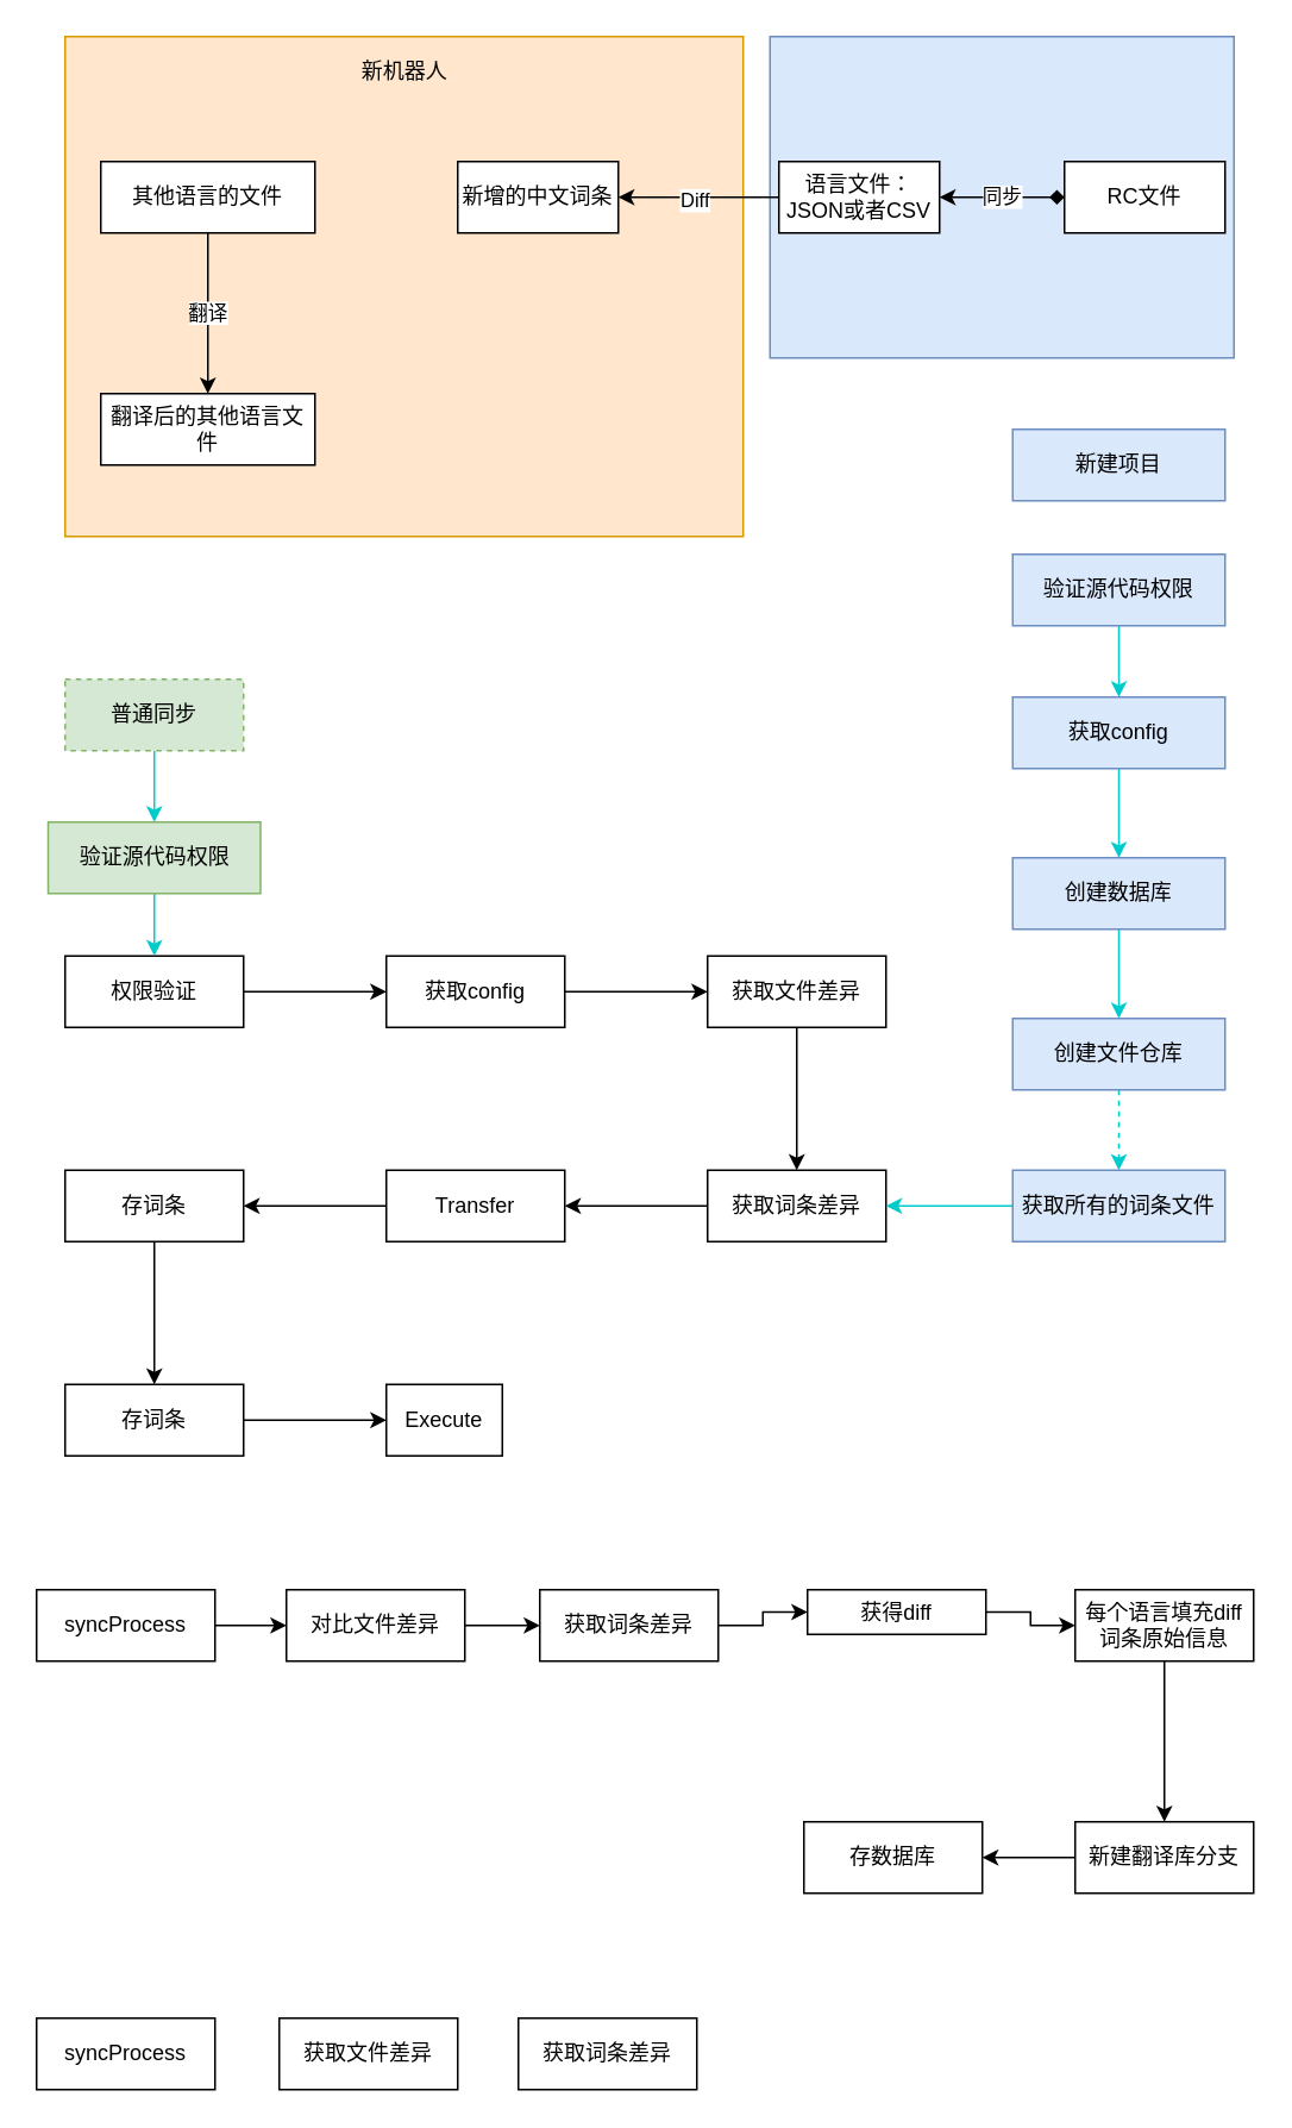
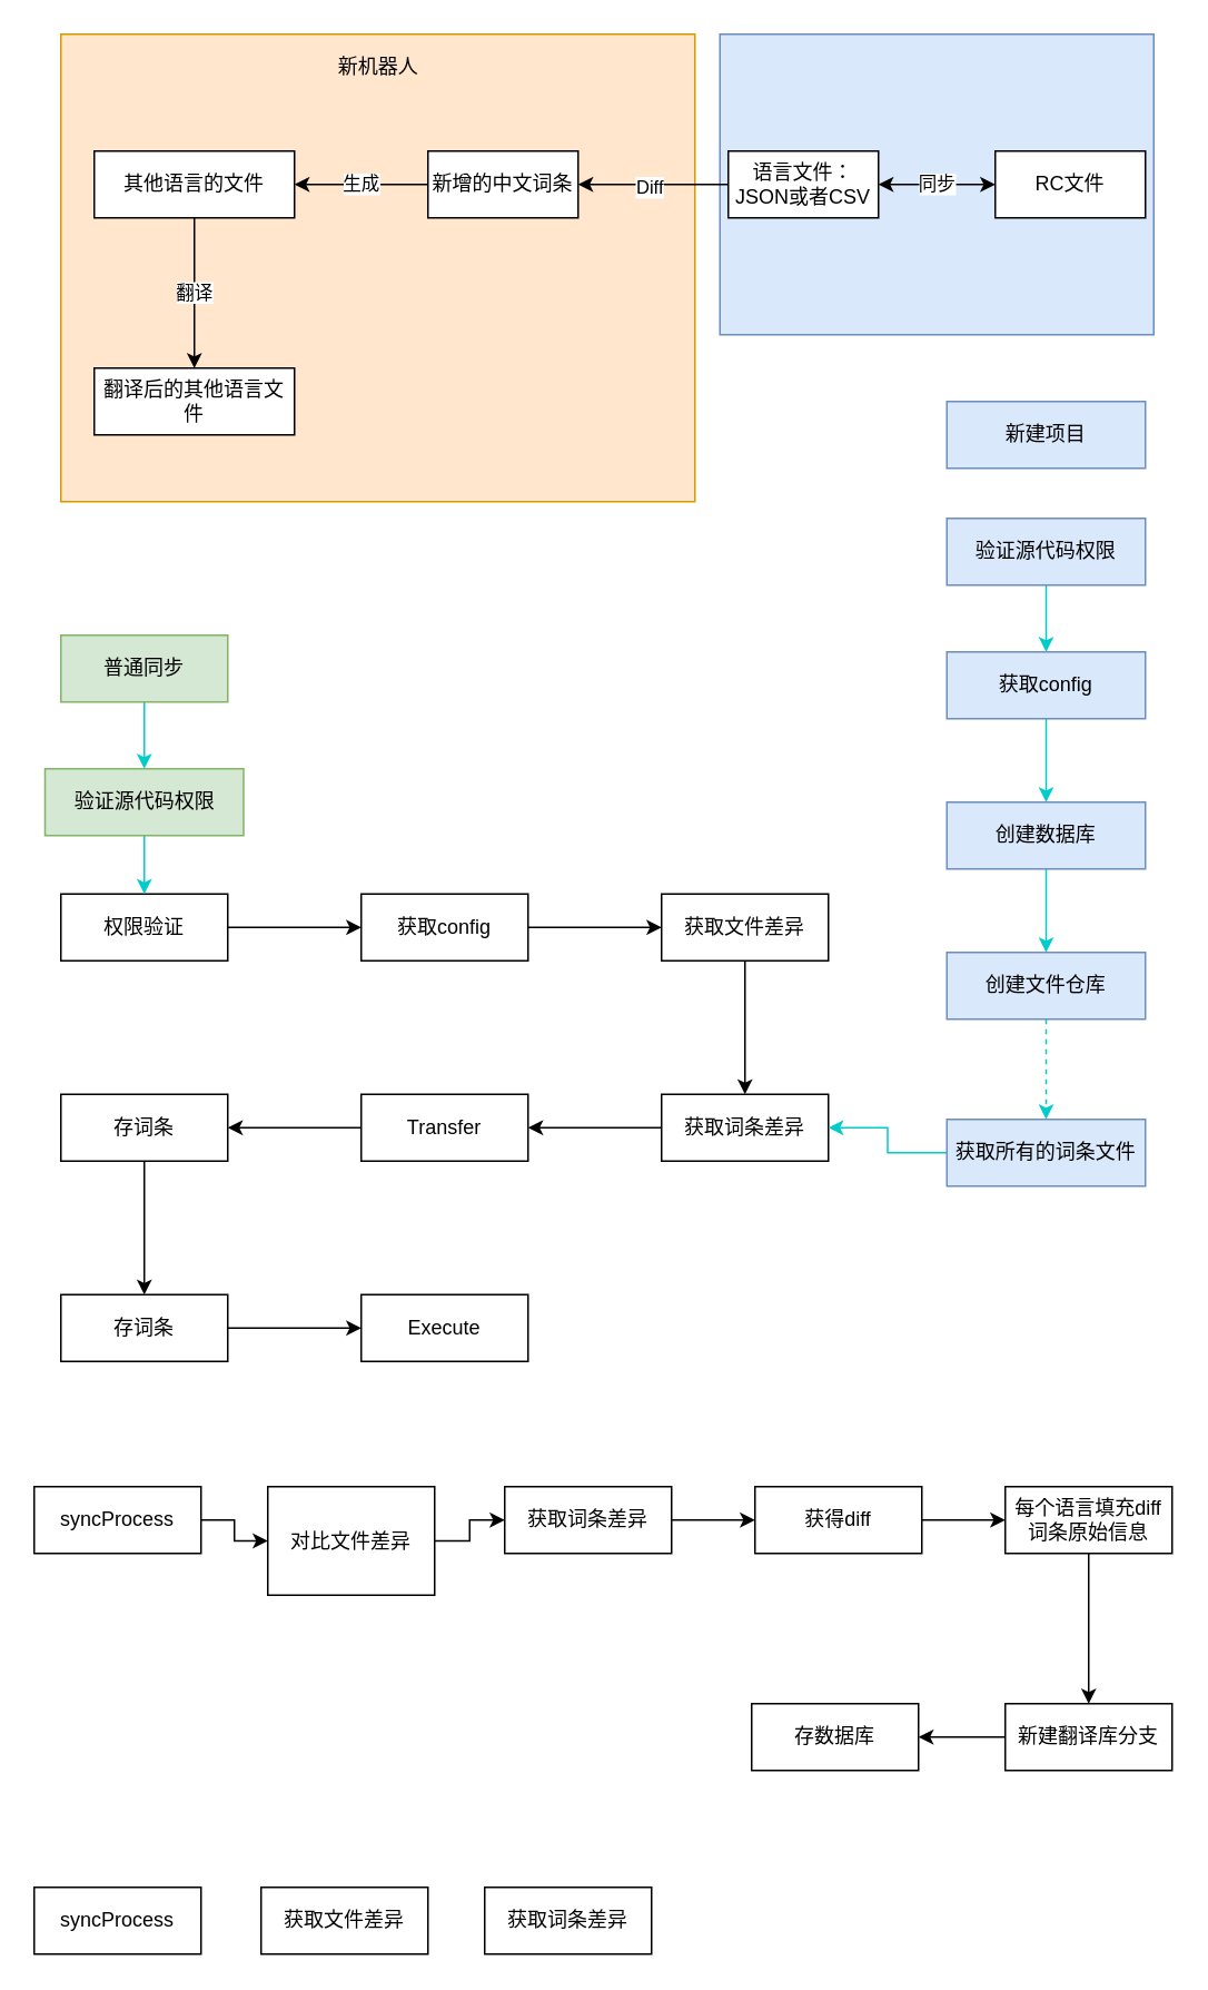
  <mxCell id="0" />
  <mxCell id="1" parent="0" />
  <mxCell id="2" value="" style="rounded=0;whiteSpace=wrap;html=1;fillColor=#ffe6cc;strokeColor=#d79b00;" parent="1" vertex="1"><mxGeometry x="36" y="20" width="380" height="280" as="geometry" /></mxCell>
  <mxCell id="3" value="" style="rounded=0;whiteSpace=wrap;html=1;fillColor=#dae8fc;strokeColor=#6c8ebf;" parent="1" vertex="1"><mxGeometry x="431" y="20" width="260" height="180" as="geometry" /></mxCell>
  <mxCell id="4" style="edgeStyle=orthogonalEdgeStyle;rounded=0;orthogonalLoop=1;jettySize=auto;html=1;startArrow=classic;startFill=1;entryX=0;entryY=0.5;entryDx=0;entryDy=0;endArrow=none;endFill=0;" parent="1" source="7" target="9" edge="1"><mxGeometry relative="1" as="geometry"><mxPoint x="146" y="110" as="targetPoint" /></mxGeometry></mxCell>
  <mxCell id="5" value="Diff" style="edgeLabel;html=1;align=center;verticalAlign=middle;resizable=0;points=[];" parent="4" vertex="1" connectable="0"><mxGeometry x="-0.067" y="-1" relative="1" as="geometry"><mxPoint as="offset" /></mxGeometry></mxCell>
+ <mxCell id="6" value="生成" style="edgeStyle=orthogonalEdgeStyle;rounded=0;orthogonalLoop=1;jettySize=auto;html=1;startArrow=none;startFill=0;endArrow=classic;endFill=1;entryX=1;entryY=0.5;entryDx=0;entryDy=0;" parent="1" source="7" target="12" edge="1"><mxGeometry relative="1" as="geometry"><mxPoint x="186" y="110" as="targetPoint" /></mxGeometry></mxCell>
  <mxCell id="7" value="新增的中文词条" style="rounded=0;whiteSpace=wrap;html=1;" parent="1" vertex="1"><mxGeometry x="256" y="90" width="90" height="40" as="geometry" /></mxCell>
- <mxCell id="8" value="同步" style="edgeStyle=orthogonalEdgeStyle;rounded=0;orthogonalLoop=1;jettySize=auto;html=1;entryX=0;entryY=0.5;entryDx=0;entryDy=0;startArrow=classic;startFill=1;endArrow=diamond;endFill=1;" parent="1" source="9" target="10" edge="1"><mxGeometry relative="1" as="geometry" /></mxCell>
+ <mxCell id="8" value="同步" style="edgeStyle=orthogonalEdgeStyle;rounded=0;orthogonalLoop=1;jettySize=auto;html=1;entryX=0;entryY=0.5;entryDx=0;entryDy=0;startArrow=classic;startFill=1;endArrow=classic;endFill=1;" parent="1" source="9" target="10" edge="1"><mxGeometry relative="1" as="geometry" /></mxCell>
  <mxCell id="9" value="语言文件：JSON或者CSV" style="rounded=0;whiteSpace=wrap;html=1;" parent="1" vertex="1"><mxGeometry x="436" y="90" width="90" height="40" as="geometry" /></mxCell>
  <mxCell id="10" value="RC文件" style="rounded=0;whiteSpace=wrap;html=1;" parent="1" vertex="1"><mxGeometry x="596" y="90" width="90" height="40" as="geometry" /></mxCell>
  <mxCell id="11" value="翻译" style="edgeStyle=orthogonalEdgeStyle;rounded=0;orthogonalLoop=1;jettySize=auto;html=1;entryX=0.5;entryY=0;entryDx=0;entryDy=0;startArrow=none;startFill=0;endArrow=classic;endFill=1;" parent="1" source="12" target="13" edge="1"><mxGeometry relative="1" as="geometry" /></mxCell>
  <mxCell id="12" value="其他语言的文件" style="rounded=0;whiteSpace=wrap;html=1;" parent="1" vertex="1"><mxGeometry x="56" y="90" width="120" height="40" as="geometry" /></mxCell>
  <mxCell id="13" value="翻译后的其他语言文件" style="rounded=0;whiteSpace=wrap;html=1;" parent="1" vertex="1"><mxGeometry x="56" y="220" width="120" height="40" as="geometry" /></mxCell>
  <mxCell id="14" value="新机器人" style="text;html=1;align=center;verticalAlign=middle;resizable=0;points=[];autosize=1;" parent="1" vertex="1"><mxGeometry x="196" y="30" width="60" height="20" as="geometry" /></mxCell>
  <mxCell id="15" value="" style="edgeStyle=orthogonalEdgeStyle;rounded=0;orthogonalLoop=1;jettySize=auto;html=1;" edge="1" parent="1" source="16" target="18"><mxGeometry relative="1" as="geometry" /></mxCell>
  <mxCell id="16" value="权限验证" style="rounded=0;whiteSpace=wrap;html=1;" vertex="1" parent="1"><mxGeometry x="36" y="535" width="100" height="40" as="geometry" /></mxCell>
  <mxCell id="17" value="" style="edgeStyle=orthogonalEdgeStyle;rounded=0;orthogonalLoop=1;jettySize=auto;html=1;" edge="1" parent="1" source="18" target="20"><mxGeometry relative="1" as="geometry" /></mxCell>
  <mxCell id="18" value="获取config" style="rounded=0;whiteSpace=wrap;html=1;" vertex="1" parent="1"><mxGeometry x="216" y="535" width="100" height="40" as="geometry" /></mxCell>
  <mxCell id="19" value="" style="edgeStyle=orthogonalEdgeStyle;rounded=0;orthogonalLoop=1;jettySize=auto;html=1;" edge="1" parent="1" source="20" target="22"><mxGeometry relative="1" as="geometry" /></mxCell>
  <mxCell id="20" value="获取文件差异" style="rounded=0;whiteSpace=wrap;html=1;" vertex="1" parent="1"><mxGeometry x="396" y="535" width="100" height="40" as="geometry" /></mxCell>
  <mxCell id="21" value="" style="edgeStyle=orthogonalEdgeStyle;rounded=0;orthogonalLoop=1;jettySize=auto;html=1;" edge="1" parent="1" source="22" target="24"><mxGeometry relative="1" as="geometry" /></mxCell>
  <mxCell id="22" value="获取词条差异" style="rounded=0;whiteSpace=wrap;html=1;" vertex="1" parent="1"><mxGeometry x="396" y="655" width="100" height="40" as="geometry" /></mxCell>
  <mxCell id="23" value="" style="edgeStyle=orthogonalEdgeStyle;rounded=0;orthogonalLoop=1;jettySize=auto;html=1;" edge="1" parent="1" source="24" target="26"><mxGeometry relative="1" as="geometry" /></mxCell>
  <mxCell id="24" value="Transfer" style="rounded=0;whiteSpace=wrap;html=1;" vertex="1" parent="1"><mxGeometry x="216" y="655" width="100" height="40" as="geometry" /></mxCell>
  <mxCell id="25" value="" style="edgeStyle=orthogonalEdgeStyle;rounded=0;orthogonalLoop=1;jettySize=auto;html=1;" edge="1" parent="1" source="26" target="28"><mxGeometry relative="1" as="geometry" /></mxCell>
  <mxCell id="26" value="存词条" style="rounded=0;whiteSpace=wrap;html=1;" vertex="1" parent="1"><mxGeometry x="36" y="655" width="100" height="40" as="geometry" /></mxCell>
  <mxCell id="27" value="" style="edgeStyle=orthogonalEdgeStyle;rounded=0;orthogonalLoop=1;jettySize=auto;html=1;" edge="1" parent="1" source="28" target="29"><mxGeometry relative="1" as="geometry" /></mxCell>
  <mxCell id="28" value="存词条" style="rounded=0;whiteSpace=wrap;html=1;" vertex="1" parent="1"><mxGeometry x="36" y="775" width="100" height="40" as="geometry" /></mxCell>
- <mxCell id="29" value="Execute" style="rounded=0;whiteSpace=wrap;html=1;" vertex="1" parent="1"><mxGeometry x="216" y="775" width="65" height="40" as="geometry" /></mxCell>
+ <mxCell id="29" value="Execute" style="rounded=0;whiteSpace=wrap;html=1;" vertex="1" parent="1"><mxGeometry x="216" y="775" width="100" height="40" as="geometry" /></mxCell>
  <mxCell id="30" value="" style="edgeStyle=orthogonalEdgeStyle;rounded=0;orthogonalLoop=1;jettySize=auto;html=1;strokeColor=#00CCCC;" edge="1" parent="1" source="31" target="33"><mxGeometry relative="1" as="geometry" /></mxCell>
  <mxCell id="31" value="获取config" style="rounded=0;whiteSpace=wrap;html=1;fillColor=#dae8fc;strokeColor=#6c8ebf;" vertex="1" parent="1"><mxGeometry x="567" y="390" width="119" height="40" as="geometry" /></mxCell>
  <mxCell id="32" value="" style="edgeStyle=orthogonalEdgeStyle;rounded=0;orthogonalLoop=1;jettySize=auto;html=1;strokeColor=#00CCCC;" edge="1" parent="1" source="33" target="35"><mxGeometry relative="1" as="geometry" /></mxCell>
  <mxCell id="33" value="创建数据库" style="rounded=0;whiteSpace=wrap;html=1;fillColor=#dae8fc;strokeColor=#6c8ebf;" vertex="1" parent="1"><mxGeometry x="567" y="480" width="119" height="40" as="geometry" /></mxCell>
  <mxCell id="34" value="" style="edgeStyle=orthogonalEdgeStyle;rounded=0;orthogonalLoop=1;jettySize=auto;html=1;strokeColor=#00CCCC;dashed=1;" edge="1" parent="1" source="35" target="37"><mxGeometry relative="1" as="geometry" /></mxCell>
  <mxCell id="35" value="创建文件仓库" style="rounded=0;whiteSpace=wrap;html=1;fillColor=#dae8fc;strokeColor=#6c8ebf;" vertex="1" parent="1"><mxGeometry x="567" y="570" width="119" height="40" as="geometry" /></mxCell>
  <mxCell id="36" style="edgeStyle=orthogonalEdgeStyle;rounded=0;orthogonalLoop=1;jettySize=auto;html=1;entryX=1;entryY=0.5;entryDx=0;entryDy=0;strokeColor=#00CCCC;" edge="1" parent="1" source="37" target="22"><mxGeometry relative="1" as="geometry" /></mxCell>
- <mxCell id="37" value="获取所有的词条文件" style="rounded=0;whiteSpace=wrap;html=1;fillColor=#dae8fc;strokeColor=#6c8ebf;" vertex="1" parent="1"><mxGeometry x="567" y="655" width="119" height="40" as="geometry" /></mxCell>
+ <mxCell id="37" value="获取所有的词条文件" style="rounded=0;whiteSpace=wrap;html=1;fillColor=#dae8fc;strokeColor=#6c8ebf;" vertex="1" parent="1"><mxGeometry x="567" y="670" width="119" height="40" as="geometry" /></mxCell>
  <mxCell id="38" style="edgeStyle=orthogonalEdgeStyle;rounded=0;orthogonalLoop=1;jettySize=auto;html=1;entryX=0.5;entryY=0;entryDx=0;entryDy=0;strokeColor=#00CCCC;" edge="1" parent="1" source="39" target="31"><mxGeometry relative="1" as="geometry" /></mxCell>
  <mxCell id="39" value="验证源代码权限" style="rounded=0;whiteSpace=wrap;html=1;fillColor=#dae8fc;strokeColor=#6c8ebf;" vertex="1" parent="1"><mxGeometry x="567" y="310" width="119" height="40" as="geometry" /></mxCell>
  <mxCell id="40" value="新建项目" style="rounded=0;whiteSpace=wrap;html=1;fillColor=#dae8fc;strokeColor=#6c8ebf;" vertex="1" parent="1"><mxGeometry x="567" y="240" width="119" height="40" as="geometry" /></mxCell>
  <mxCell id="41" value="" style="edgeStyle=orthogonalEdgeStyle;rounded=0;orthogonalLoop=1;jettySize=auto;html=1;strokeColor=#00CCCC;" edge="1" parent="1" source="42" target="44"><mxGeometry relative="1" as="geometry"><Array as="points"><mxPoint x="86" y="450" /><mxPoint x="86" y="450" /></Array></mxGeometry></mxCell>
- <mxCell id="42" value="普通同步" style="rounded=0;whiteSpace=wrap;html=1;fillColor=#d5e8d4;strokeColor=#82b366;dashed=1;" vertex="1" parent="1"><mxGeometry x="36" y="380" width="100" height="40" as="geometry" /></mxCell>
+ <mxCell id="42" value="普通同步" style="rounded=0;whiteSpace=wrap;html=1;fillColor=#d5e8d4;strokeColor=#82b366;" vertex="1" parent="1"><mxGeometry x="36" y="380" width="100" height="40" as="geometry" /></mxCell>
  <mxCell id="43" style="edgeStyle=orthogonalEdgeStyle;rounded=0;orthogonalLoop=1;jettySize=auto;html=1;entryX=0.5;entryY=0;entryDx=0;entryDy=0;strokeColor=#00CCCC;" edge="1" parent="1" source="44" target="16"><mxGeometry relative="1" as="geometry" /></mxCell>
  <mxCell id="44" value="验证源代码权限" style="rounded=0;whiteSpace=wrap;html=1;fillColor=#d5e8d4;strokeColor=#82b366;" vertex="1" parent="1"><mxGeometry x="26.5" y="460" width="119" height="40" as="geometry" /></mxCell>
  <mxCell id="45" style="edgeStyle=orthogonalEdgeStyle;rounded=0;orthogonalLoop=1;jettySize=auto;html=1;entryX=0;entryY=0.5;entryDx=0;entryDy=0;strokeColor=#000000;" edge="1" parent="1" source="46" target="48"><mxGeometry relative="1" as="geometry" /></mxCell>
- <mxCell id="46" value="对比文件差异" style="rounded=0;whiteSpace=wrap;html=1;" vertex="1" parent="1"><mxGeometry x="160" y="890" width="100" height="40" as="geometry" /></mxCell>
+ <mxCell id="46" value="对比文件差异" style="rounded=0;whiteSpace=wrap;html=1;" vertex="1" parent="1"><mxGeometry x="160" y="890" width="100" height="65" as="geometry" /></mxCell>
  <mxCell id="47" style="edgeStyle=orthogonalEdgeStyle;rounded=0;orthogonalLoop=1;jettySize=auto;html=1;strokeColor=#000000;" edge="1" parent="1" source="48" target="50"><mxGeometry relative="1" as="geometry" /></mxCell>
  <mxCell id="48" value="获取词条差异" style="rounded=0;whiteSpace=wrap;html=1;" vertex="1" parent="1"><mxGeometry x="302" y="890" width="100" height="40" as="geometry" /></mxCell>
  <mxCell id="49" style="edgeStyle=orthogonalEdgeStyle;rounded=0;orthogonalLoop=1;jettySize=auto;html=1;entryX=0;entryY=0.5;entryDx=0;entryDy=0;strokeColor=#000000;" edge="1" parent="1" source="50" target="52"><mxGeometry relative="1" as="geometry" /></mxCell>
- <mxCell id="50" value="获得diff" style="rounded=0;whiteSpace=wrap;html=1;" vertex="1" parent="1"><mxGeometry x="452" y="890" width="100" height="25" as="geometry" /></mxCell>
+ <mxCell id="50" value="获得diff" style="rounded=0;whiteSpace=wrap;html=1;" vertex="1" parent="1"><mxGeometry x="452" y="890" width="100" height="40" as="geometry" /></mxCell>
  <mxCell id="51" style="edgeStyle=orthogonalEdgeStyle;rounded=0;orthogonalLoop=1;jettySize=auto;html=1;entryX=0.5;entryY=0;entryDx=0;entryDy=0;strokeColor=#000000;" edge="1" parent="1" source="52" target="54"><mxGeometry relative="1" as="geometry" /></mxCell>
  <mxCell id="52" value="每个语言填充diff词条原始信息" style="rounded=0;whiteSpace=wrap;html=1;" vertex="1" parent="1"><mxGeometry x="602" y="890" width="100" height="40" as="geometry" /></mxCell>
  <mxCell id="53" style="edgeStyle=orthogonalEdgeStyle;rounded=0;orthogonalLoop=1;jettySize=auto;html=1;entryX=1;entryY=0.5;entryDx=0;entryDy=0;strokeColor=#000000;" edge="1" parent="1" source="54" target="57"><mxGeometry relative="1" as="geometry" /></mxCell>
  <mxCell id="54" value="新建翻译库分支" style="rounded=0;whiteSpace=wrap;html=1;" vertex="1" parent="1"><mxGeometry x="602" y="1020" width="100" height="40" as="geometry" /></mxCell>
  <mxCell id="55" style="edgeStyle=orthogonalEdgeStyle;rounded=0;orthogonalLoop=1;jettySize=auto;html=1;entryX=0;entryY=0.5;entryDx=0;entryDy=0;" edge="1" parent="1" source="56" target="46"><mxGeometry relative="1" as="geometry" /></mxCell>
  <mxCell id="56" value="syncProcess" style="rounded=0;whiteSpace=wrap;html=1;" vertex="1" parent="1"><mxGeometry x="20" y="890" width="100" height="40" as="geometry" /></mxCell>
  <mxCell id="57" value="存数据库" style="rounded=0;whiteSpace=wrap;html=1;" vertex="1" parent="1"><mxGeometry x="450" y="1020" width="100" height="40" as="geometry" /></mxCell>
  <mxCell id="58" value="syncProcess" style="rounded=0;whiteSpace=wrap;html=1;" vertex="1" parent="1"><mxGeometry x="20" y="1130" width="100" height="40" as="geometry" /></mxCell>
  <mxCell id="59" value="获取文件差异" style="rounded=0;whiteSpace=wrap;html=1;" vertex="1" parent="1"><mxGeometry x="156" y="1130" width="100" height="40" as="geometry" /></mxCell>
  <mxCell id="60" value="获取词条差异" style="rounded=0;whiteSpace=wrap;html=1;" vertex="1" parent="1"><mxGeometry x="290" y="1130" width="100" height="40" as="geometry" /></mxCell>
